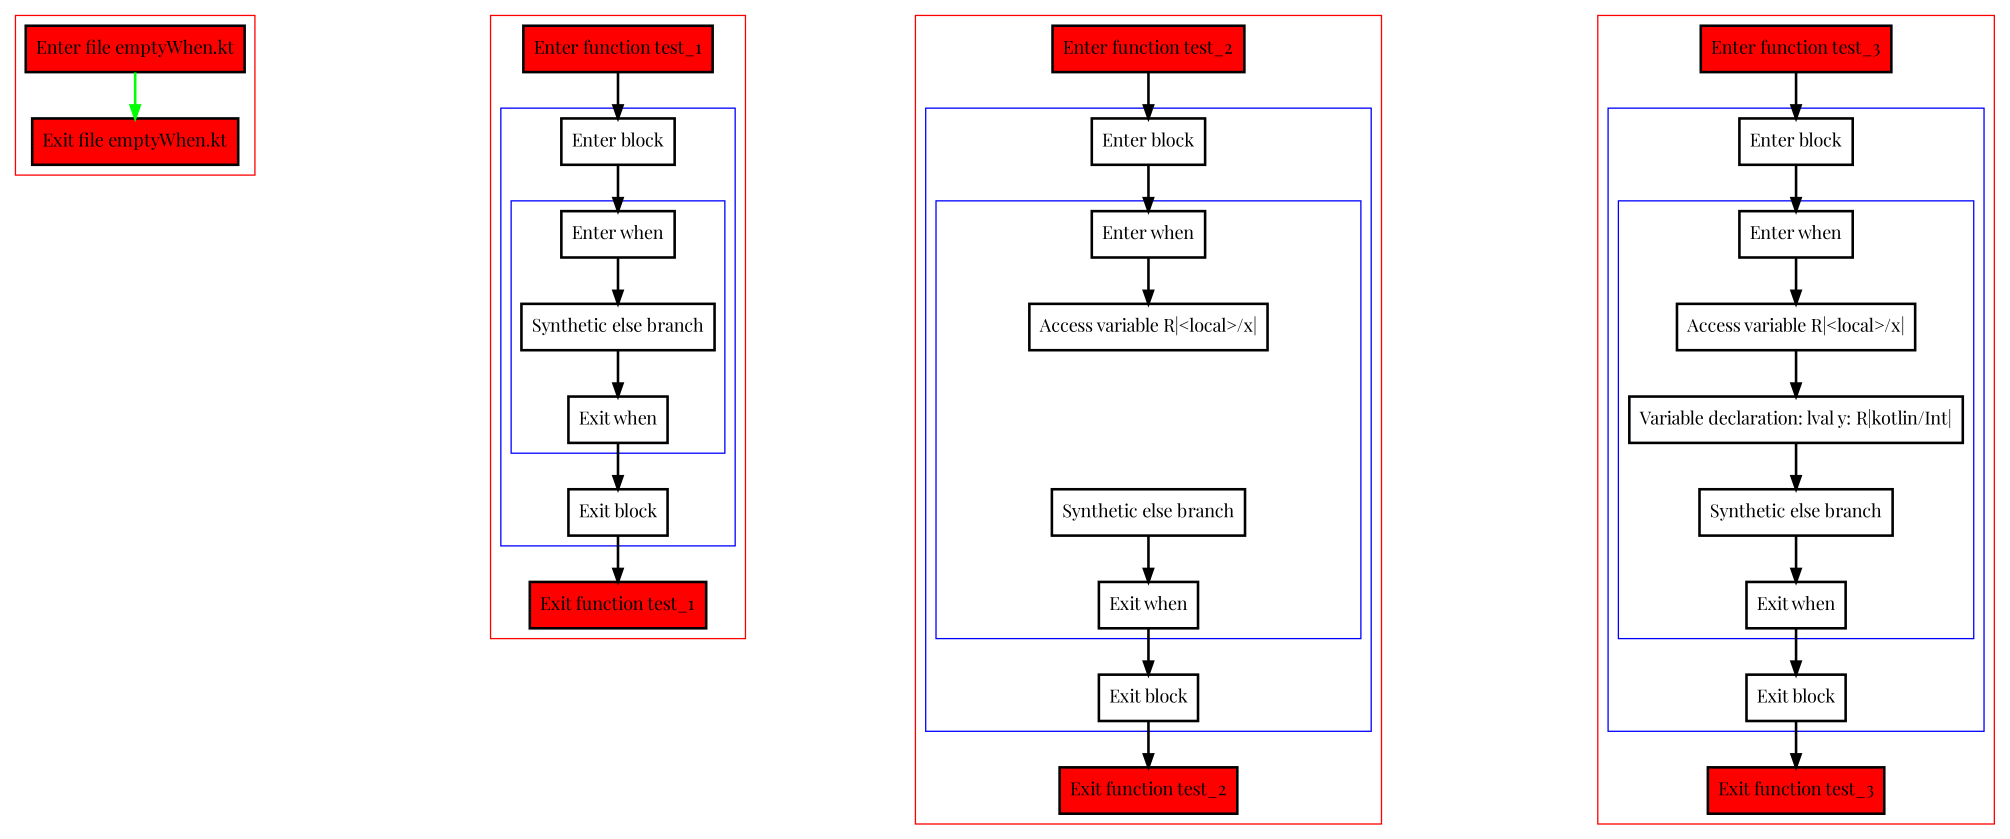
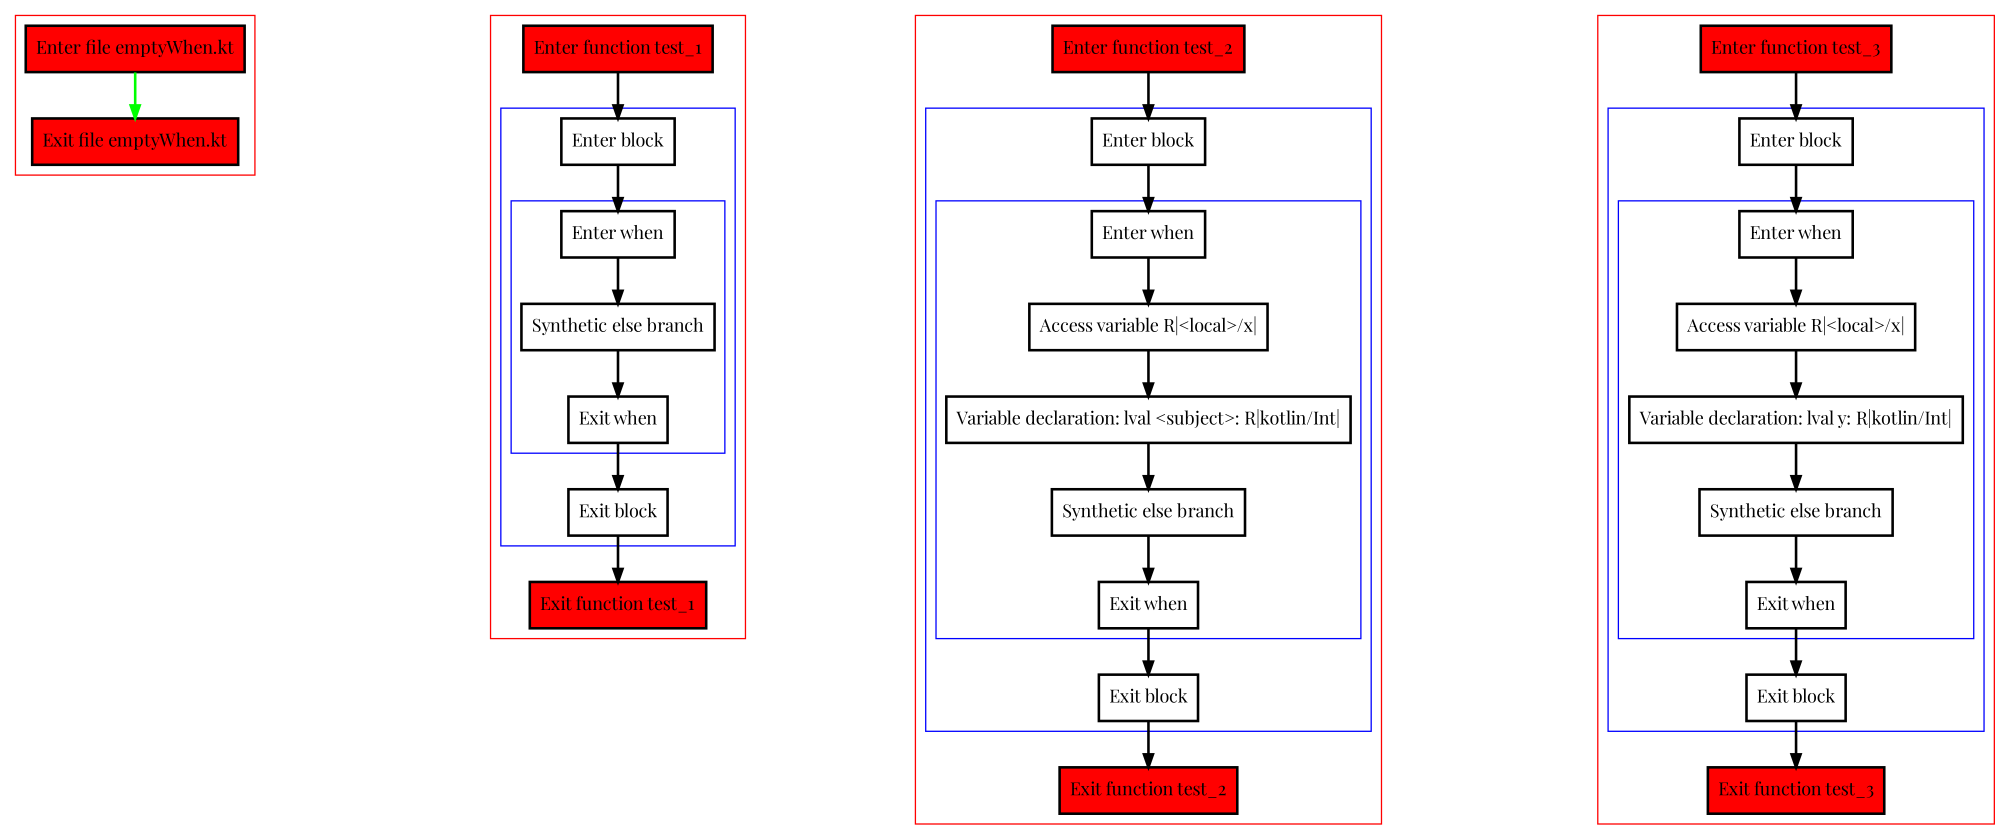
  digraph {
    nodesep=3
    fontname="Playfair Display"
    node [penwidth=2 shape=box fontname="Playfair Display"]
    edge [penwidth=2 fontname="Playfair Display"]
    n1 [fillcolor=red label="Enter file emptyWhen.kt" style=filled]
    n2 [fillcolor=red label="Exit file emptyWhen.kt" style=filled]
    n3 [label="Enter when"]
    n4 [label="Synthetic else branch"]
    n5 [label="Exit when"]
    n6 [label="Enter block"]
    n7 [label="Exit block"]
    n8 [fillcolor=red label="Enter function test_1" style=filled]
    n9 [fillcolor=red label="Exit function test_1" style=filled]
    n10 [label="Enter when"]
    n11 [label="Access variable R|<local>/x|"]
+   n12 [label="Variable declaration: lval <subject>: R|kotlin/Int|"]
    n13 [label="Synthetic else branch"]
    n14 [label="Exit when"]
    n15 [label="Enter block"]
    n16 [label="Exit block"]
    n17 [fillcolor=red label="Enter function test_2" style=filled]
    n18 [fillcolor=red label="Exit function test_2" style=filled]
    n19 [label="Enter when"]
    n20 [label="Access variable R|<local>/x|"]
    n21 [label="Variable declaration: lval y: R|kotlin/Int|"]
    n22 [label="Synthetic else branch"]
    n23 [label="Exit when"]
    n24 [label="Enter block"]
    n25 [label="Exit block"]
    n26 [fillcolor=red label="Enter function test_3" style=filled]
    n27 [fillcolor=red label="Exit function test_3" style=filled]
    subgraph cluster_1 {
      color=red
      n1
      n2
    }
    subgraph cluster_2 {
      color=red
      n8
      n9
      subgraph cluster_3 {
        color=blue
        n6
        n7
        subgraph cluster_4 {
          color=blue
          n3
          n4
          n5
        }
      }
    }
    subgraph cluster_5 {
      color=red
      n17
      n18
      subgraph cluster_6 {
        color=blue
        n15
        n16
        subgraph cluster_7 {
          color=blue
          n10
          n11
+         n12
          n13
          n14
        }
      }
    }
    subgraph cluster_8 {
      color=red
      n26
      n27
      subgraph cluster_9 {
        color=blue
        n24
        n25
        subgraph cluster_10 {
          color=blue
          n19
          n20
          n21
          n22
          n23
        }
      }
    }
    n1 -> n2 [color=green]
    n3 -> n4
    n4 -> n5
    n5 -> n7
    n6 -> n3
    n7 -> n9
    n8 -> n6
    n10 -> n11
+   n11 -> n12
+   n12 -> n13
    n13 -> n14
    n14 -> n16
    n15 -> n10
    n16 -> n18
    n17 -> n15
    n19 -> n20
    n20 -> n21
    n21 -> n22
    n22 -> n23
    n23 -> n25
    n24 -> n19
    n25 -> n27
    n26 -> n24
  }
